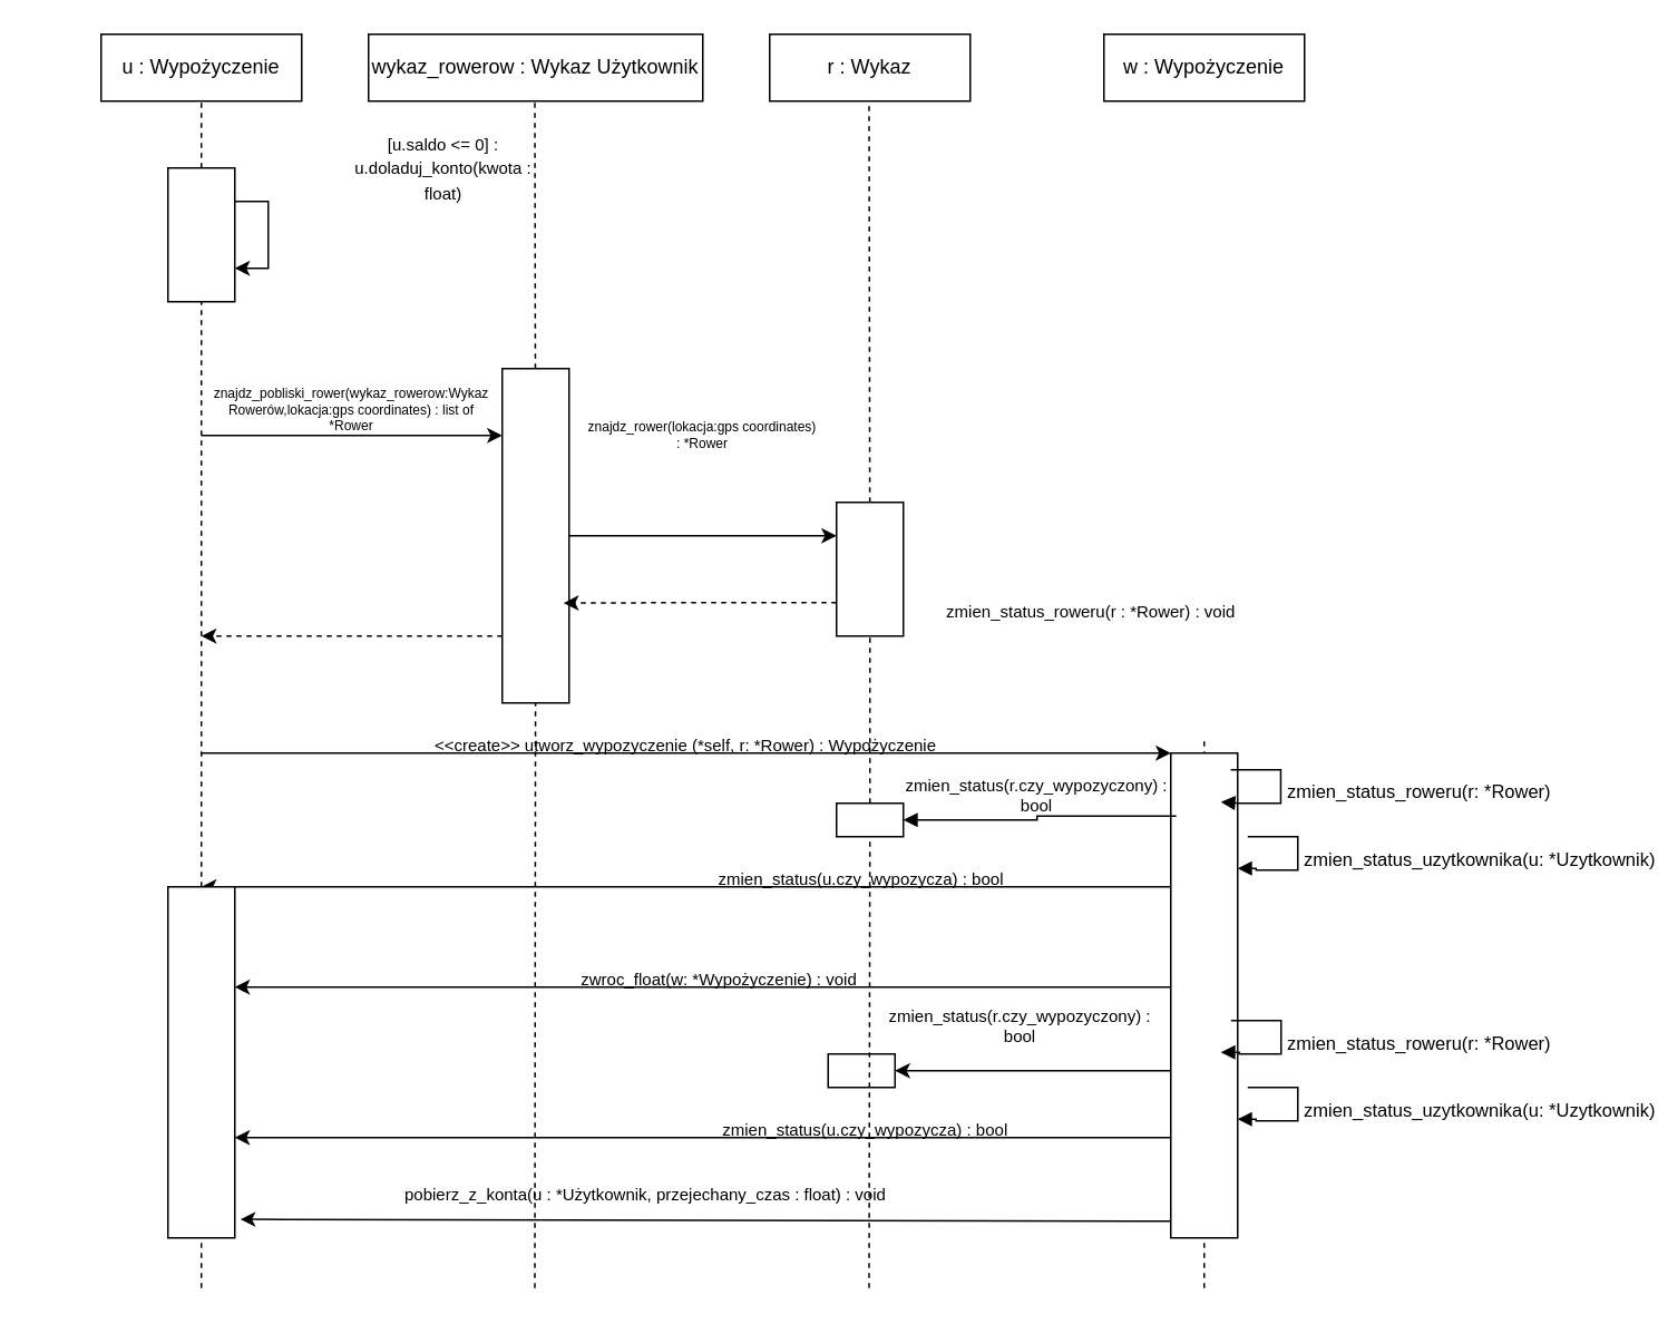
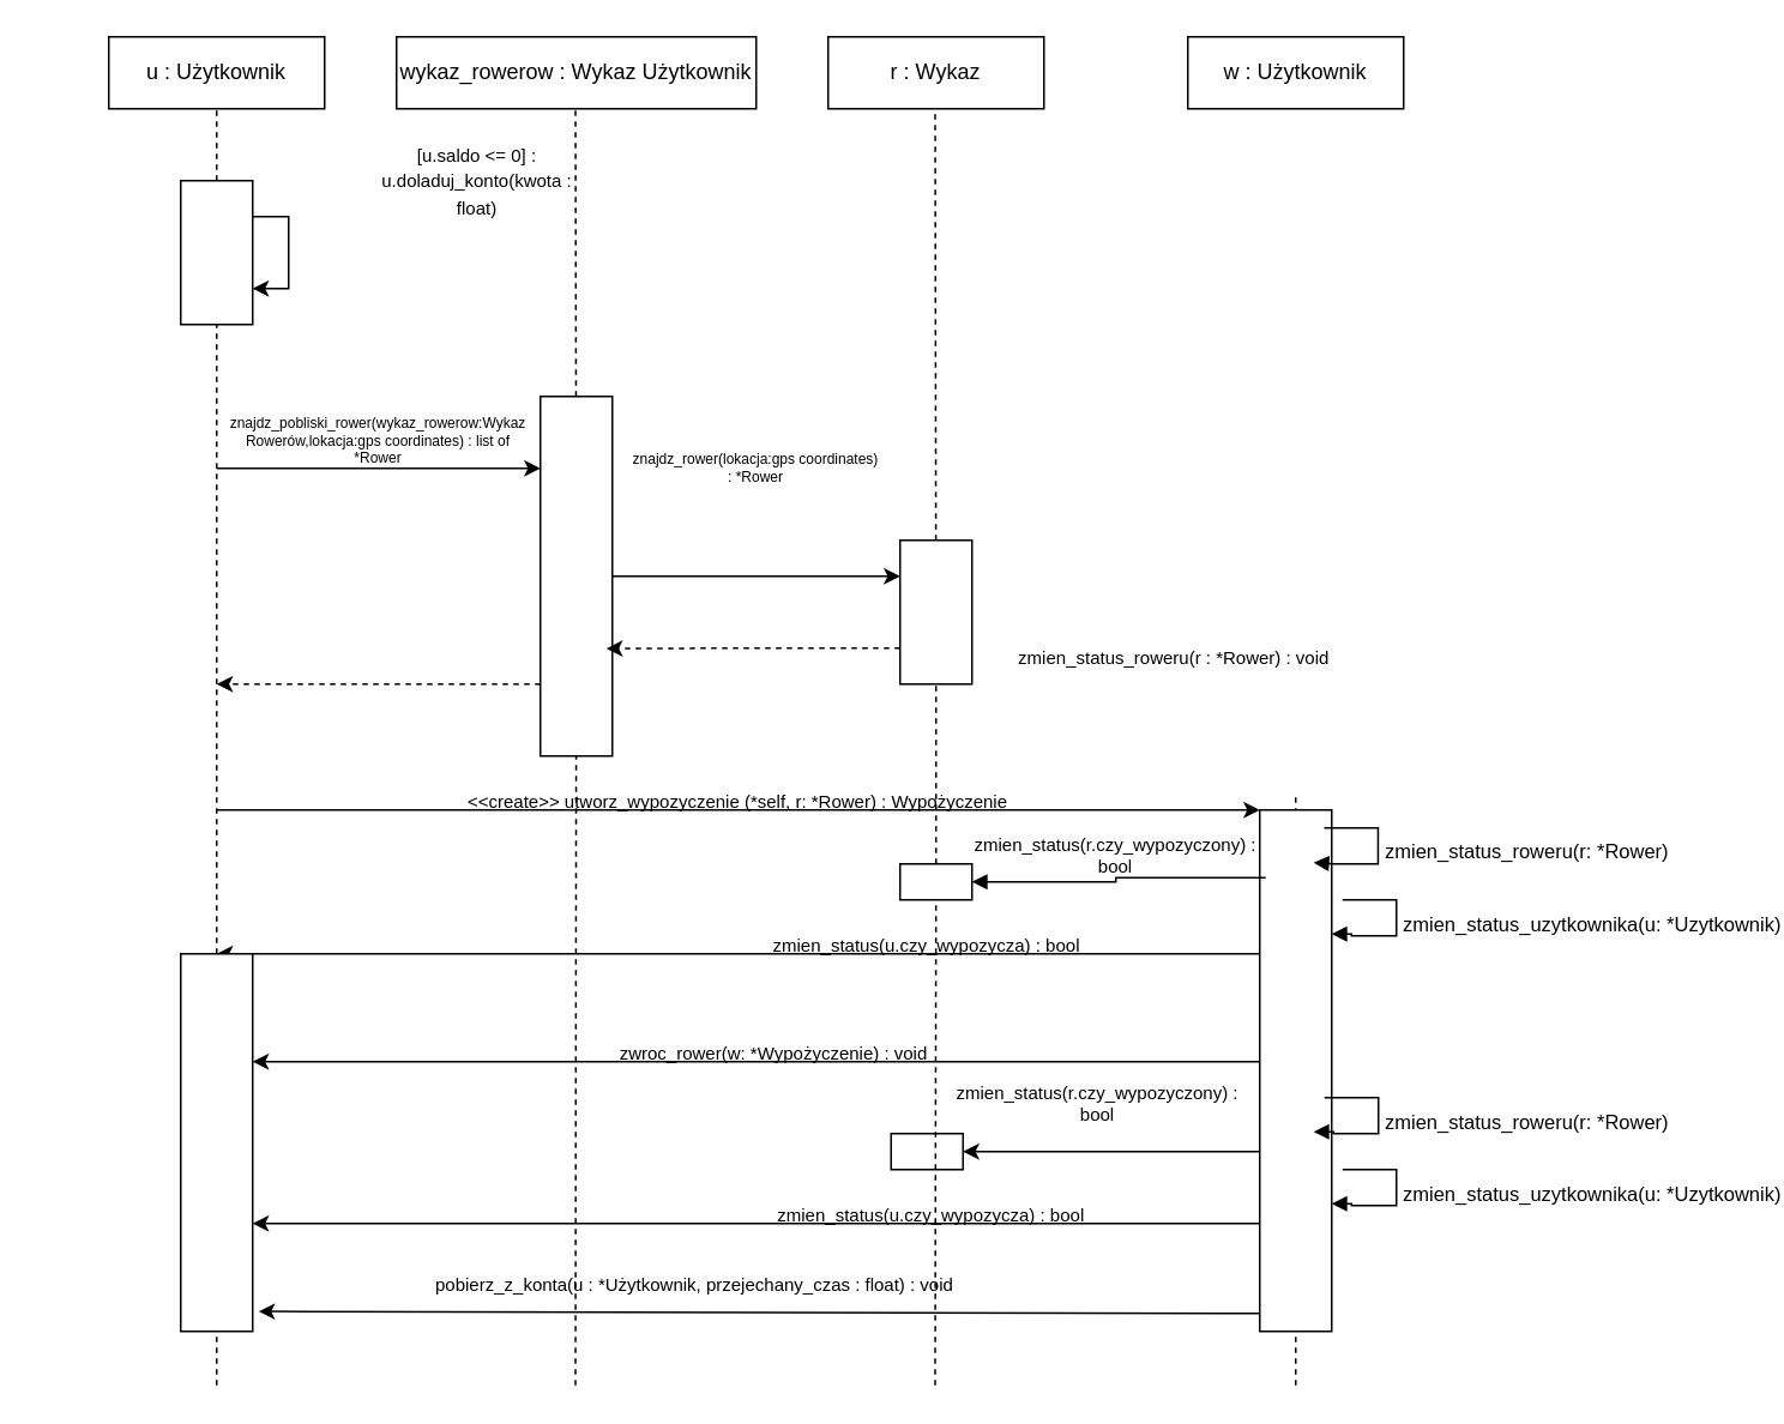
  <mxCell id="0" />
  <mxCell id="1" parent="0" />
- <mxCell id="2" value="u : Wypożyczenie" style="text;html=1;align=center;verticalAlign=middle;whiteSpace=wrap;rounded=0;" parent="1" vertex="1"><mxGeometry width="200" height="40" as="geometry" x="20" y="20" /></mxCell>
+ <mxCell id="2" value="u : Użytkownik" style="text;html=1;align=center;verticalAlign=middle;whiteSpace=wrap;rounded=0;" parent="1" vertex="1"><mxGeometry width="200" height="40" as="geometry" x="20" y="20" /></mxCell>
  <mxCell id="3" value="wykaz_rowerow : Wykaz Użytkownik" style="text;html=1;align=center;verticalAlign=middle;whiteSpace=wrap;rounded=0;" parent="1" vertex="1"><mxGeometry x="220" width="200" height="40" as="geometry" y="20" /></mxCell>
  <mxCell id="4" value="r : Wykaz" style="text;html=1;align=center;verticalAlign=middle;whiteSpace=wrap;rounded=0;" parent="1" vertex="1"><mxGeometry x="420" width="200" height="40" as="geometry" y="20" /></mxCell>
- <mxCell id="5" value="w : Wypożyczenie" style="text;html=1;align=center;verticalAlign=middle;whiteSpace=wrap;rounded=0;" parent="1" vertex="1"><mxGeometry x="620" width="200" height="40" as="geometry" y="20" /></mxCell>
+ <mxCell id="5" value="w : Użytkownik" style="text;html=1;align=center;verticalAlign=middle;whiteSpace=wrap;rounded=0;" parent="1" vertex="1"><mxGeometry x="620" width="200" height="40" as="geometry" y="20" /></mxCell>
  <mxCell id="6" value="" style="endArrow=none;dashed=1;html=1;rounded=0;" parent="1" source="11" edge="1"><mxGeometry width="50" height="50" relative="1" as="geometry"><mxPoint x="120" y="770" as="sourcePoint" /><mxPoint x="120" y="60" as="targetPoint" /></mxGeometry></mxCell>
  <mxCell id="7" value="" style="endArrow=none;dashed=1;html=1;rounded=0;" parent="1" source="16" edge="1"><mxGeometry width="50" height="50" relative="1" as="geometry"><mxPoint x="319.5" y="770" as="sourcePoint" /><mxPoint x="319.5" y="60" as="targetPoint" /></mxGeometry></mxCell>
  <mxCell id="8" value="" style="endArrow=none;dashed=1;html=1;rounded=0;" parent="1" source="21" edge="1"><mxGeometry width="50" height="50" relative="1" as="geometry"><mxPoint x="519.5" y="770" as="sourcePoint" /><mxPoint x="519.5" y="60" as="targetPoint" /></mxGeometry></mxCell>
  <mxCell id="9" value="" style="endArrow=none;dashed=1;html=1;rounded=0;" parent="1" source="27" edge="1"><mxGeometry width="50" height="50" relative="1" as="geometry"><mxPoint x="719.83" y="1190" as="sourcePoint" /><mxPoint x="719.83" y="480" as="targetPoint" /></mxGeometry></mxCell>
  <mxCell id="10" value="" style="endArrow=none;dashed=1;html=1;rounded=0;" parent="1" source="32" target="11" edge="1"><mxGeometry width="50" height="50" relative="1" as="geometry"><mxPoint x="120" y="770" as="sourcePoint" /><mxPoint x="120" y="60" as="targetPoint" /></mxGeometry></mxCell>
  <mxCell id="11" value="" style="rounded=0;whiteSpace=wrap;html=1;" parent="1" vertex="1"><mxGeometry x="100" y="100" width="40" height="80" as="geometry" /></mxCell>
  <mxCell id="12" style="edgeStyle=orthogonalEdgeStyle;rounded=0;orthogonalLoop=1;jettySize=auto;html=1;exitX=1;exitY=0.25;exitDx=0;exitDy=0;entryX=1;entryY=0.75;entryDx=0;entryDy=0;" parent="1" source="11" target="11" edge="1"><mxGeometry relative="1" as="geometry" /></mxCell>
  <mxCell id="13" value="&lt;font style=&quot;font-size: 10px;&quot;&gt;[u.saldo &amp;lt;= 0] : u.doladuj_konto(kwota : float) &lt;/font&gt;" style="text;html=1;align=center;verticalAlign=middle;whiteSpace=wrap;rounded=0;" parent="1" vertex="1"><mxGeometry x="210" y="80" width="110" height="40" as="geometry" /></mxCell>
  <mxCell id="14" value="" style="endArrow=none;dashed=1;html=1;rounded=0;" parent="1" target="16" edge="1"><mxGeometry width="50" height="50" relative="1" as="geometry"><mxPoint x="319.5" y="770" as="sourcePoint" /><mxPoint x="319.5" y="60" as="targetPoint" /></mxGeometry></mxCell>
  <mxCell id="15" style="edgeStyle=orthogonalEdgeStyle;rounded=0;orthogonalLoop=1;jettySize=auto;html=1;entryX=0;entryY=0.25;entryDx=0;entryDy=0;" parent="1" source="16" target="21" edge="1"><mxGeometry relative="1" as="geometry" /></mxCell>
  <mxCell id="16" value="" style="rounded=0;whiteSpace=wrap;html=1;" parent="1" vertex="1"><mxGeometry x="300" y="220" width="40" height="200" as="geometry" /></mxCell>
  <mxCell id="17" value="" style="endArrow=classic;html=1;rounded=0;" parent="1" edge="1"><mxGeometry width="50" height="50" relative="1" as="geometry"><mxPoint x="120" y="260" as="sourcePoint" /><mxPoint x="300" y="260" as="targetPoint" /></mxGeometry></mxCell>
  <mxCell id="18" value="" style="endArrow=classic;html=1;rounded=0;exitX=0;exitY=0.75;exitDx=0;exitDy=0;dashed=1;" parent="1" edge="1"><mxGeometry width="50" height="50" relative="1" as="geometry"><mxPoint x="300" y="380" as="sourcePoint" /><mxPoint x="120" y="380" as="targetPoint" /></mxGeometry></mxCell>
  <mxCell id="19" value="&lt;font&gt;znajdz_pobliski_rower(wykaz_rowerow:Wykaz Rowerów,lokacja:gps coordinates) : list of *Rower&lt;br&gt;&lt;/font&gt;" style="text;html=1;align=center;verticalAlign=middle;whiteSpace=wrap;rounded=0;fontSize=8;" parent="1" vertex="1"><mxGeometry x="130" y="230" width="160" height="30" as="geometry" /></mxCell>
  <mxCell id="20" value="" style="endArrow=none;dashed=1;html=1;rounded=0;" parent="1" target="21" edge="1" source="50"><mxGeometry width="50" height="50" relative="1" as="geometry"><mxPoint x="519.5" y="770" as="sourcePoint" /><mxPoint x="519.5" y="60" as="targetPoint" /></mxGeometry></mxCell>
  <mxCell id="21" value="" style="rounded=0;whiteSpace=wrap;html=1;" parent="1" vertex="1"><mxGeometry x="500" y="300" width="40" height="80" as="geometry" /></mxCell>
  <mxCell id="22" style="edgeStyle=orthogonalEdgeStyle;rounded=0;orthogonalLoop=1;jettySize=auto;html=1;exitX=0;exitY=0.75;exitDx=0;exitDy=0;entryX=0.917;entryY=0.701;entryDx=0;entryDy=0;entryPerimeter=0;dashed=1;" parent="1" source="21" target="16" edge="1"><mxGeometry relative="1" as="geometry" /></mxCell>
  <mxCell id="23" value="&lt;font&gt;znajdz_rower(lokacja:gps coordinates) : *Rower&lt;br&gt;&lt;/font&gt;" style="text;html=1;align=center;verticalAlign=middle;whiteSpace=wrap;rounded=0;fontSize=8;" parent="1" vertex="1"><mxGeometry x="350" y="245" width="140" height="30" as="geometry" /></mxCell>
  <mxCell id="24" value="" style="endArrow=classic;html=1;rounded=0;entryX=0;entryY=0;entryDx=0;entryDy=0;" parent="1" target="27" edge="1"><mxGeometry width="50" height="50" relative="1" as="geometry"><mxPoint x="120" y="450" as="sourcePoint" /><mxPoint x="360" y="400" as="targetPoint" /></mxGeometry></mxCell>
  <mxCell id="25" value="&amp;lt;&amp;lt;create&amp;gt;&amp;gt; utworz_wypozyczenie (*self, r: *Rower) : Wypożyczenie" style="text;html=1;align=center;verticalAlign=middle;whiteSpace=wrap;rounded=0;fontSize=10;" parent="1" vertex="1"><mxGeometry x="130" y="430" width="560" height="30" as="geometry" /></mxCell>
  <mxCell id="26" value="" style="endArrow=none;dashed=1;html=1;rounded=0;" parent="1" edge="1"><mxGeometry width="50" height="50" relative="1" as="geometry"><mxPoint x="720" y="770" as="sourcePoint" /><mxPoint x="720" y="440" as="targetPoint" /></mxGeometry></mxCell>
  <mxCell id="27" value="" style="rounded=0;whiteSpace=wrap;html=1;" parent="1" vertex="1"><mxGeometry x="700" y="450" width="40" height="290" as="geometry" /></mxCell>
  <mxCell id="28" value="" style="endArrow=classic;html=1;rounded=0;" parent="1" edge="1"><mxGeometry width="50" height="50" relative="1" as="geometry"><mxPoint x="700" y="530" as="sourcePoint" /><mxPoint x="120" y="530" as="targetPoint" /></mxGeometry></mxCell>
  <mxCell id="29" value="zmien_status_roweru(r : *Rower) : void" style="text;html=1;align=center;verticalAlign=middle;whiteSpace=wrap;rounded=0;fontSize=10;" parent="1" vertex="1"><mxGeometry x="565" y="350" width="175" height="30" as="geometry" /></mxCell>
  <mxCell id="30" value="zmien_status(u.czy_wypozycza) : bool" style="text;html=1;align=center;verticalAlign=middle;whiteSpace=wrap;rounded=0;fontSize=10;" parent="1" vertex="1"><mxGeometry x="330" y="520" width="370" height="10" as="geometry" /></mxCell>
  <mxCell id="31" value="" style="endArrow=none;dashed=1;html=1;rounded=0;" parent="1" target="32" edge="1"><mxGeometry width="50" height="50" relative="1" as="geometry"><mxPoint x="120" y="770" as="sourcePoint" /><mxPoint x="120" y="180" as="targetPoint" /></mxGeometry></mxCell>
  <mxCell id="32" value="" style="rounded=0;whiteSpace=wrap;html=1;" parent="1" vertex="1"><mxGeometry x="100" y="530" width="40" height="210" as="geometry" /></mxCell>
  <mxCell id="33" value="" style="endArrow=classic;html=1;rounded=0;" parent="1" edge="1"><mxGeometry width="50" height="50" relative="1" as="geometry"><mxPoint x="700" y="590" as="sourcePoint" /><mxPoint x="140" y="590" as="targetPoint" /></mxGeometry></mxCell>
- <mxCell id="34" value="zwroc_float(w: *Wypożyczenie) : void" style="text;html=1;align=center;verticalAlign=middle;whiteSpace=wrap;rounded=0;fontSize=10;" parent="1" vertex="1"><mxGeometry x="150" y="580" width="560" height="10" as="geometry" /></mxCell>
+ <mxCell id="34" value="zwroc_rower(w: *Wypożyczenie) : void" style="text;html=1;align=center;verticalAlign=middle;whiteSpace=wrap;rounded=0;fontSize=10;" parent="1" vertex="1"><mxGeometry x="150" y="580" width="560" height="10" as="geometry" /></mxCell>
  <mxCell id="35" value="" style="endArrow=classic;html=1;rounded=0;" parent="1" edge="1" source="46"><mxGeometry width="50" height="50" relative="1" as="geometry"><mxPoint x="700" y="640" as="sourcePoint" /><mxPoint x="520" y="640" as="targetPoint" /></mxGeometry></mxCell>
  <mxCell id="36" value="&lt;div&gt;zmien_status(r.czy_wypozyczony) : bool&lt;/div&gt;" style="text;html=1;align=center;verticalAlign=middle;whiteSpace=wrap;rounded=0;fontSize=10;" parent="1" vertex="1"><mxGeometry x="520" y="605" width="180" height="15" as="geometry" /></mxCell>
  <mxCell id="37" value="" style="endArrow=classic;html=1;rounded=0;exitX=1;exitY=1;exitDx=0;exitDy=0;" parent="1" source="38" edge="1"><mxGeometry width="50" height="50" relative="1" as="geometry"><mxPoint x="705" y="680" as="sourcePoint" /><mxPoint x="140" y="680" as="targetPoint" /></mxGeometry></mxCell>
  <mxCell id="38" value="zmien_status(u.czy_wypozycza) : bool" style="text;html=1;align=center;verticalAlign=middle;whiteSpace=wrap;rounded=0;fontSize=10;" parent="1" vertex="1"><mxGeometry x="335" y="670" width="365" height="10" as="geometry" /></mxCell>
  <mxCell id="39" value="" style="endArrow=classic;html=1;rounded=0;entryX=1.083;entryY=0.947;entryDx=0;entryDy=0;entryPerimeter=0;" parent="1" target="32" edge="1"><mxGeometry width="50" height="50" relative="1" as="geometry"><mxPoint x="700" y="730" as="sourcePoint" /><mxPoint x="450" y="580" as="targetPoint" /></mxGeometry></mxCell>
  <mxCell id="40" value="&lt;font style=&quot;font-size: 10px;&quot;&gt;pobierz_z_konta(u : *Użytkownik, przejechany_czas : float) : void&lt;/font&gt;" style="text;whiteSpace=wrap;html=1;" parent="1" vertex="1"><mxGeometry x="240" y="700" width="420" height="30" as="geometry" /></mxCell>
  <mxCell id="41" value="" style="rounded=0;whiteSpace=wrap;html=1;fillColor=none;" vertex="1" parent="1"><mxGeometry x="60" width="120" height="40" as="geometry" y="20" /></mxCell>
  <mxCell id="42" value="" style="rounded=0;whiteSpace=wrap;html=1;fillColor=none;" vertex="1" parent="1"><mxGeometry x="220" width="200" height="40" as="geometry" y="20" /></mxCell>
  <mxCell id="43" value="" style="rounded=0;whiteSpace=wrap;html=1;fillColor=none;" vertex="1" parent="1"><mxGeometry x="460" width="120" height="40" as="geometry" y="20" /></mxCell>
  <mxCell id="44" value="" style="rounded=0;whiteSpace=wrap;html=1;fillColor=none;" vertex="1" parent="1"><mxGeometry x="660" width="120" height="40" as="geometry" y="20" /></mxCell>
  <mxCell id="45" value="" style="endArrow=classic;html=1;rounded=0;" edge="1" parent="1" target="46"><mxGeometry width="50" height="50" relative="1" as="geometry"><mxPoint x="700" y="640" as="sourcePoint" /><mxPoint x="520" y="640" as="targetPoint" /></mxGeometry></mxCell>
  <mxCell id="46" value="" style="rounded=0;whiteSpace=wrap;html=1;" vertex="1" parent="1"><mxGeometry x="495" y="630" width="40" height="20" as="geometry" /></mxCell>
  <mxCell id="47" value="zmien_status_roweru(r: *Rower)" style="html=1;align=left;spacingLeft=2;endArrow=block;rounded=0;edgeStyle=orthogonalEdgeStyle;curved=0;rounded=0;entryX=1.104;entryY=0.101;entryDx=0;entryDy=0;entryPerimeter=0;" edge="1" parent="1"><mxGeometry x="0.009" relative="1" as="geometry"><mxPoint x="735.84" y="460" as="sourcePoint" /><Array as="points"><mxPoint x="765.84" y="460" /><mxPoint x="765.84" y="480" /><mxPoint x="740.84" y="480" /></Array><mxPoint x="730" y="479.29" as="targetPoint" /><mxPoint as="offset" /></mxGeometry></mxCell>
  <mxCell id="48" value="" style="endArrow=block;endFill=1;html=1;edgeStyle=orthogonalEdgeStyle;align=left;verticalAlign=top;rounded=0;entryX=1;entryY=0.5;entryDx=0;entryDy=0;exitX=0.083;exitY=0.13;exitDx=0;exitDy=0;exitPerimeter=0;" edge="1" parent="1" source="27" target="50"><mxGeometry x="-1" y="164" relative="1" as="geometry"><mxPoint x="410" y="540" as="sourcePoint" /><mxPoint x="570" y="540" as="targetPoint" /><mxPoint x="147" y="-92" as="offset" /></mxGeometry></mxCell>
  <mxCell id="49" value="" style="endArrow=none;dashed=1;html=1;rounded=0;" edge="1" parent="1" target="50"><mxGeometry width="50" height="50" relative="1" as="geometry"><mxPoint x="519.5" y="770" as="sourcePoint" /><mxPoint x="520" y="380" as="targetPoint" /></mxGeometry></mxCell>
  <mxCell id="50" value="" style="rounded=0;whiteSpace=wrap;html=1;" vertex="1" parent="1"><mxGeometry x="500" y="480" width="40" height="20" as="geometry" /></mxCell>
  <mxCell id="51" value="&lt;div&gt;zmien_status(r.czy_wypozyczony) : bool&lt;/div&gt;" style="text;html=1;align=center;verticalAlign=middle;whiteSpace=wrap;rounded=0;fontSize=10;" vertex="1" parent="1"><mxGeometry x="540" y="460" width="160" height="30" as="geometry" /></mxCell>
  <mxCell id="52" value="zmien_status_roweru(r: *Rower)" style="html=1;align=left;spacingLeft=2;endArrow=block;rounded=0;edgeStyle=orthogonalEdgeStyle;curved=0;rounded=0;entryX=1.104;entryY=0.101;entryDx=0;entryDy=0;entryPerimeter=0;" edge="1" parent="1"><mxGeometry x="0.009" relative="1" as="geometry"><mxPoint x="736" y="610" as="sourcePoint" /><Array as="points"><mxPoint x="766" y="610" /><mxPoint x="766" y="630" /><mxPoint x="741" y="630" /></Array><mxPoint x="730" y="629" as="targetPoint" /><mxPoint as="offset" /></mxGeometry></mxCell>
  <mxCell id="53" value="zmien_status_uzytkownika(u: *Uzytkownik)" style="html=1;align=left;spacingLeft=2;endArrow=block;rounded=0;edgeStyle=orthogonalEdgeStyle;curved=0;rounded=0;entryX=1.104;entryY=0.101;entryDx=0;entryDy=0;entryPerimeter=0;" edge="1" parent="1"><mxGeometry x="0.009" relative="1" as="geometry"><mxPoint x="746" y="500" as="sourcePoint" /><Array as="points"><mxPoint x="776" y="500" /><mxPoint x="776" y="520" /><mxPoint x="751" y="520" /></Array><mxPoint x="740" y="519" as="targetPoint" /><mxPoint as="offset" /></mxGeometry></mxCell>
  <mxCell id="54" value="zmien_status_uzytkownika(u: *Uzytkownik)" style="html=1;align=left;spacingLeft=2;endArrow=block;rounded=0;edgeStyle=orthogonalEdgeStyle;curved=0;rounded=0;entryX=1.104;entryY=0.101;entryDx=0;entryDy=0;entryPerimeter=0;" edge="1" parent="1"><mxGeometry x="0.009" relative="1" as="geometry"><mxPoint x="746" y="650" as="sourcePoint" /><Array as="points"><mxPoint x="776" y="650" /><mxPoint x="776" y="670" /><mxPoint x="751" y="670" /></Array><mxPoint x="740" y="669" as="targetPoint" /><mxPoint as="offset" /></mxGeometry></mxCell>
